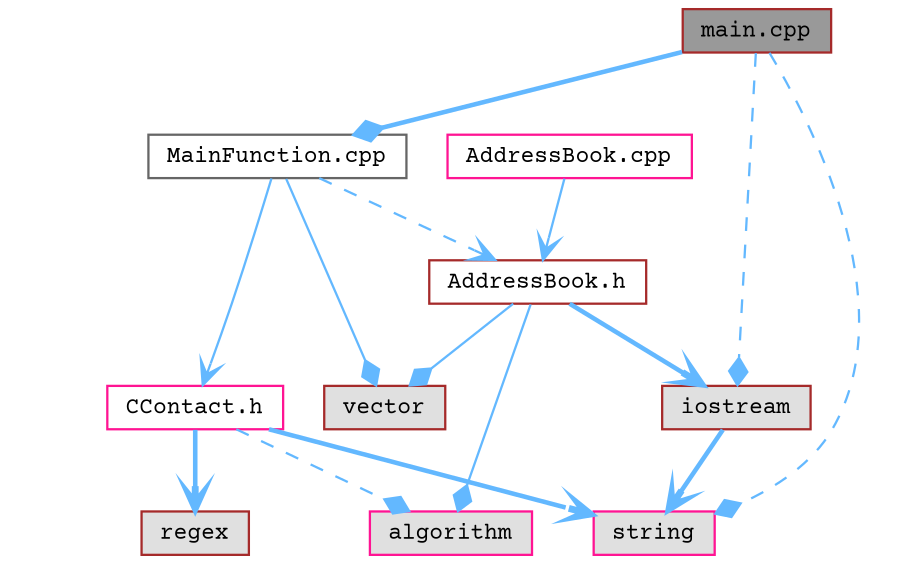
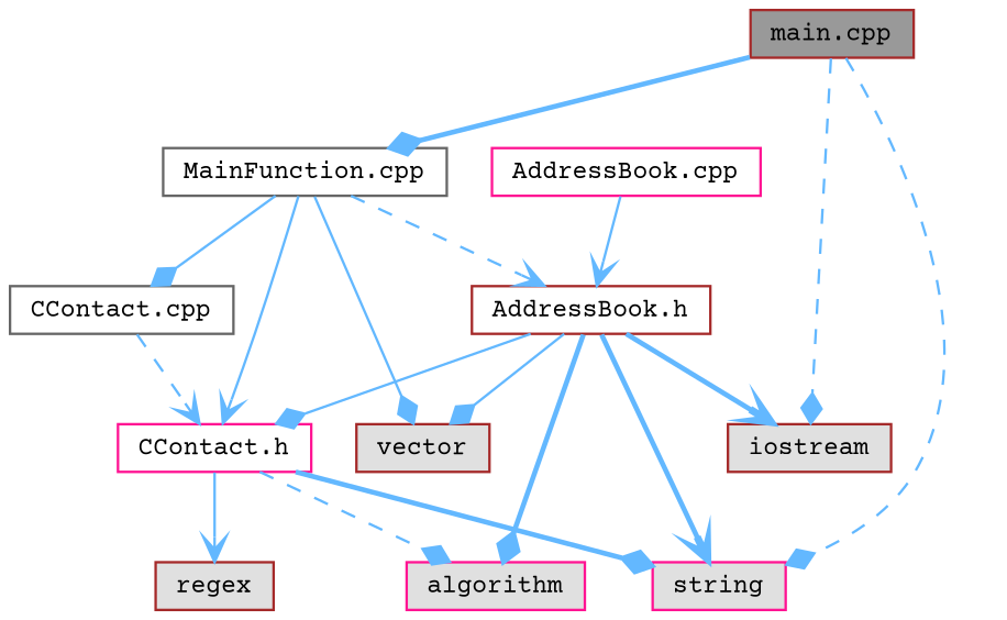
  digraph {
    fontname="Courier Prime"
    node [color=brown fillcolor=white fontname="Courier Prime" fontsize=10 shape=box style=filled]
    edge [arrowhead=diamond color=steelblue1 fontname="Courier Prime" fontsize=10 labelfontname=Helvetica labelfontsize=10 style=solid]
    n1 [fillcolor=grey60 fontcolor=black height=0.2 label="main.cpp" width=0.4]
    n2 [color=gray40 height=0.2 label="MainFunction.cpp" width=0.4]
    n3 [fillcolor="#E0E0E0" height=0.2 label=iostream width=0.4]
    n4 [color=deeppink fillcolor="#E0E0E0" height=0.2 label=string width=0.4]
    n5 [color=deeppink height=0.2 label="CContact.h" width=0.4]
+   n6 [color=gray40 height=0.2 label="CContact.cpp" width=0.4]
    n7 [height=0.2 label="AddressBook.h" width=0.4]
    n8 [fillcolor="#E0E0E0" height=0.2 label=vector width=0.4]
    n9 [fillcolor="#E0E0E0" height=0.2 label=regex width=0.4]
    n10 [color=deeppink fillcolor="#E0E0E0" height=0.2 label=algorithm width=0.4]
    n11 [color=deeppink height=0.2 label="AddressBook.cpp" width=0.4]
    n1 -> n2 [style=bold]
    n1 -> n3 [style=dashed]
    n1 -> n4 [style=dashed]
    n2 -> n5 [arrowhead=vee]
+   n2 -> n6
    n2 -> n7 [arrowhead=vee style=dashed]
    n2 -> n8
-   n5 -> n4 [arrowhead=vee style=bold]
-   n5 -> n9 [arrowhead=vee style=bold]
+   n5 -> n4 [style=bold]
+   n5 -> n9 [arrowhead=vee]
    n5 -> n10 [style=dashed]
+   n6 -> n5 [arrowhead=vee style=dashed]
    n7 -> n3 [arrowhead=vee style=bold]
-   n3 -> n4 [arrowhead=vee style=bold]
+   n7 -> n4 [arrowhead=vee style=bold]
+   n7 -> n5
    n7 -> n8
-   n7 -> n10
+   n7 -> n10 [style=bold]
    n11 -> n7 [arrowhead=vee]
  }
